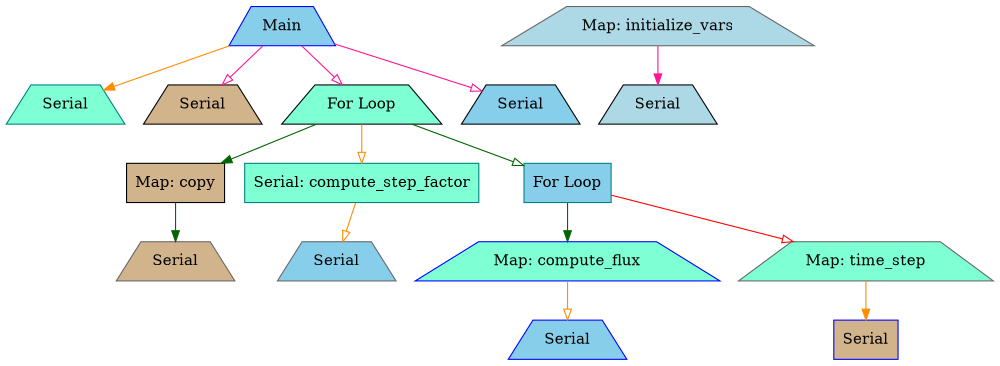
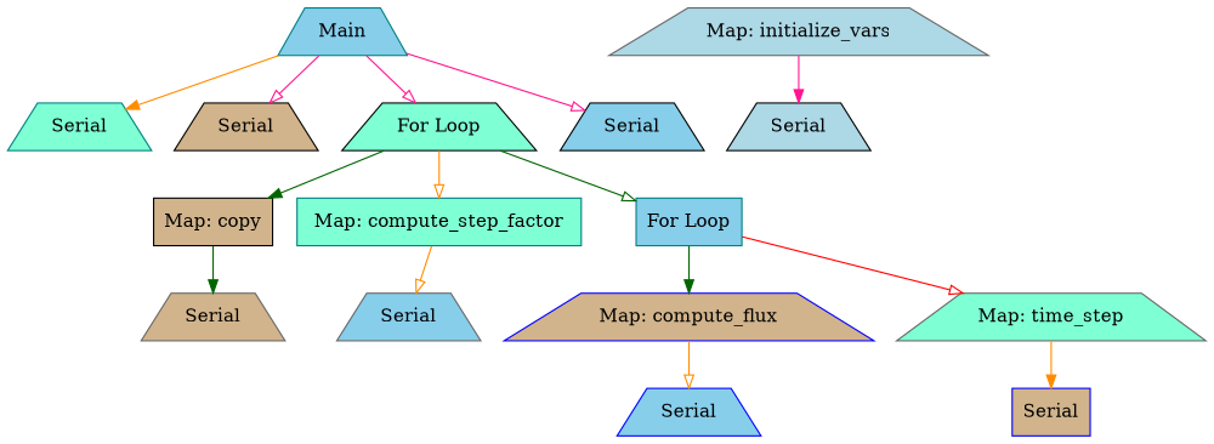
  digraph {
    node [color=black fillcolor=skyblue shape=trapezium style=filled]
    edge [arrowhead=onormal color=darkorange]
-   n1 [color=blue label=Main]
+   n1 [color=teal label=Main]
    n2 [color=teal fillcolor=aquamarine label=Serial]
    n3 [fillcolor=tan label=Serial]
    n4 [fillcolor=aquamarine label="For Loop"]
    n5 [label=Serial]
    n6 [color=gray40 fillcolor=lightblue label="Map: initialize_vars"]
    n7 [fillcolor=lightblue label=Serial]
    n8 [fillcolor=tan label="Map: copy" shape=box]
-   n9 [color=teal fillcolor=aquamarine label="Serial: compute_step_factor" shape=box]
+   n9 [color=teal fillcolor=aquamarine label="Map: compute_step_factor" shape=box]
    n10 [color=teal label="For Loop" shape=box]
    n11 [color=gray40 fillcolor=tan label=Serial]
    n12 [color=gray40 label=Serial]
-   n13 [color=blue fillcolor=aquamarine label="Map: compute_flux"]
+   n13 [color=blue fillcolor=tan label="Map: compute_flux"]
    n14 [color=gray40 fillcolor=aquamarine label="Map: time_step"]
    n15 [color=blue label=Serial]
    n16 [color=blue fillcolor=tan label=Serial shape=box]
    n1 -> n2 [arrowhead=normal]
    n1 -> n3 [color=deeppink]
    n1 -> n4 [color=deeppink]
    n1 -> n5 [color=deeppink]
    n4 -> n8 [arrowhead=normal color=darkgreen]
    n4 -> n9
    n4 -> n10 [color=darkgreen]
    n6 -> n7 [arrowhead=normal color=deeppink]
    n8 -> n11 [arrowhead=normal color=darkgreen]
    n9 -> n12
    n10 -> n13 [arrowhead=normal color=darkgreen]
    n10 -> n14 [color=red]
    n13 -> n15
    n14 -> n16 [arrowhead=normal]
  }
